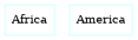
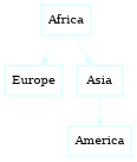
  digraph {
    bgcolor=white
    color=black
    fontcolor=black
    gradientangle=0
    rankdir=TB
    style=filled
    node [color="#ddffff" fillcolor=white fontcolor=black gradientangle=270.05 penwidth=2 rankdir=TB shape=box style=filled]
    edge [color="#ddffff" penwidth=1]
    n1 [label=Africa]
+   n2 [label=Europe]
+   n3 [label=Asia]
    n4 [label=America]
+   n1 -> n2
+   n1 -> n3
+   n3 -> n4
  }
